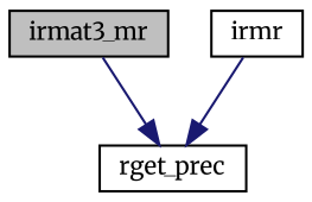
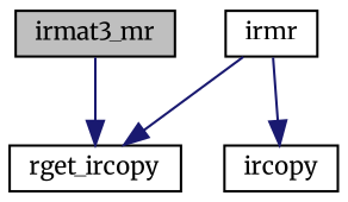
  digraph {
    fontname=Merriweather
    rankdir=TB
    node [color=black fillcolor=white fontname=Merriweather fontsize=10 shape=record style=filled]
    edge [color=midnightblue fontname=Merriweather fontsize=10 labelfontname=Helvetica labelfontsize=10 style=solid]
    n1 [fillcolor=grey75 fontcolor=black height=0.2 label=irmat3_mr width=0.4]
-   n2 [height=0.2 label=rget_prec width=0.4]
+   n2 [height=0.2 label=rget_ircopy width=0.4]
    n3 [height=0.2 label=irmr width=0.4]
+   n4 [height=0.2 label=ircopy width=0.4]
    n1 -> n2
    n3 -> n2
+   n3 -> n4
  }
